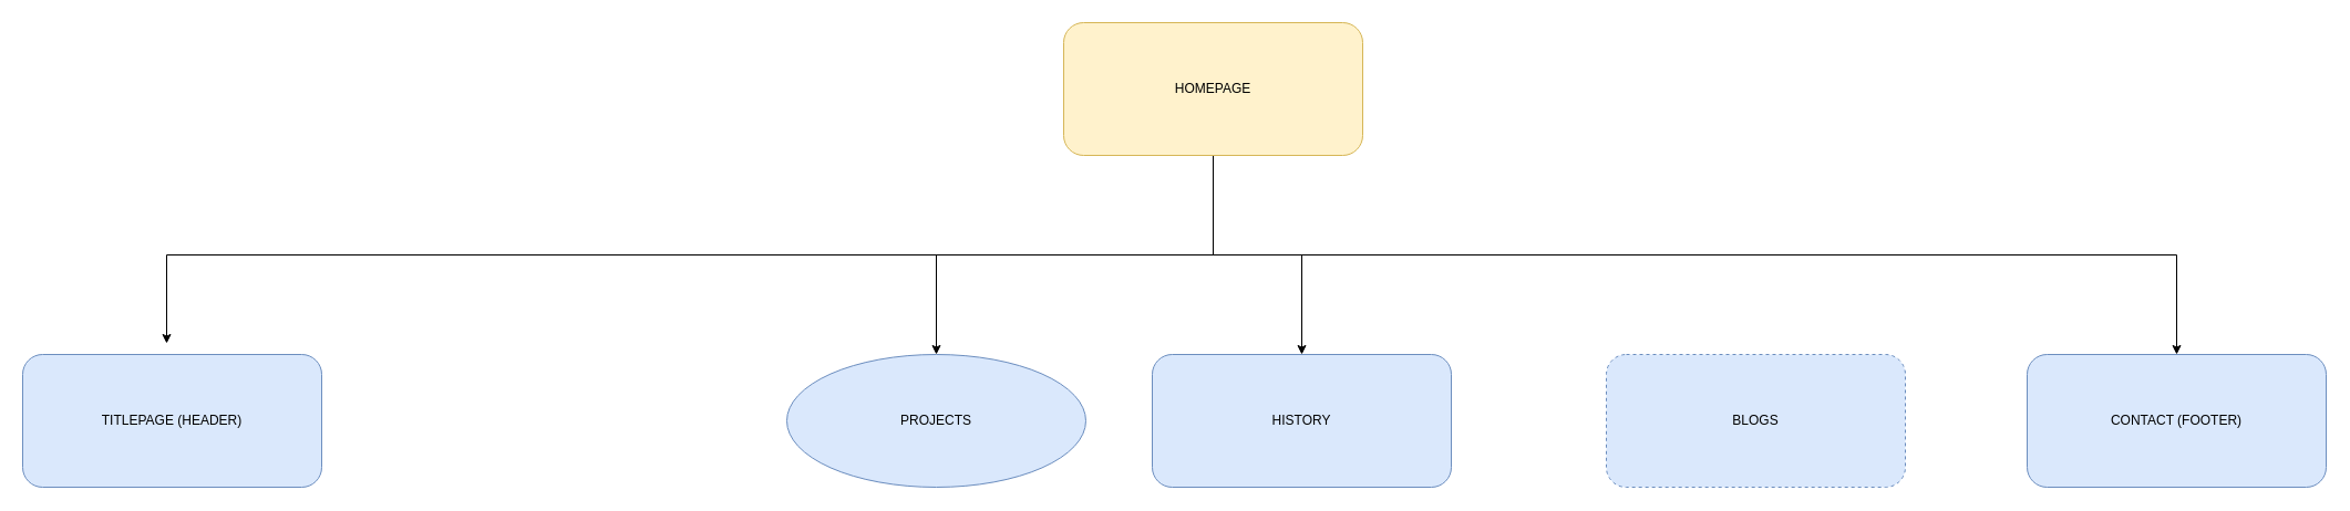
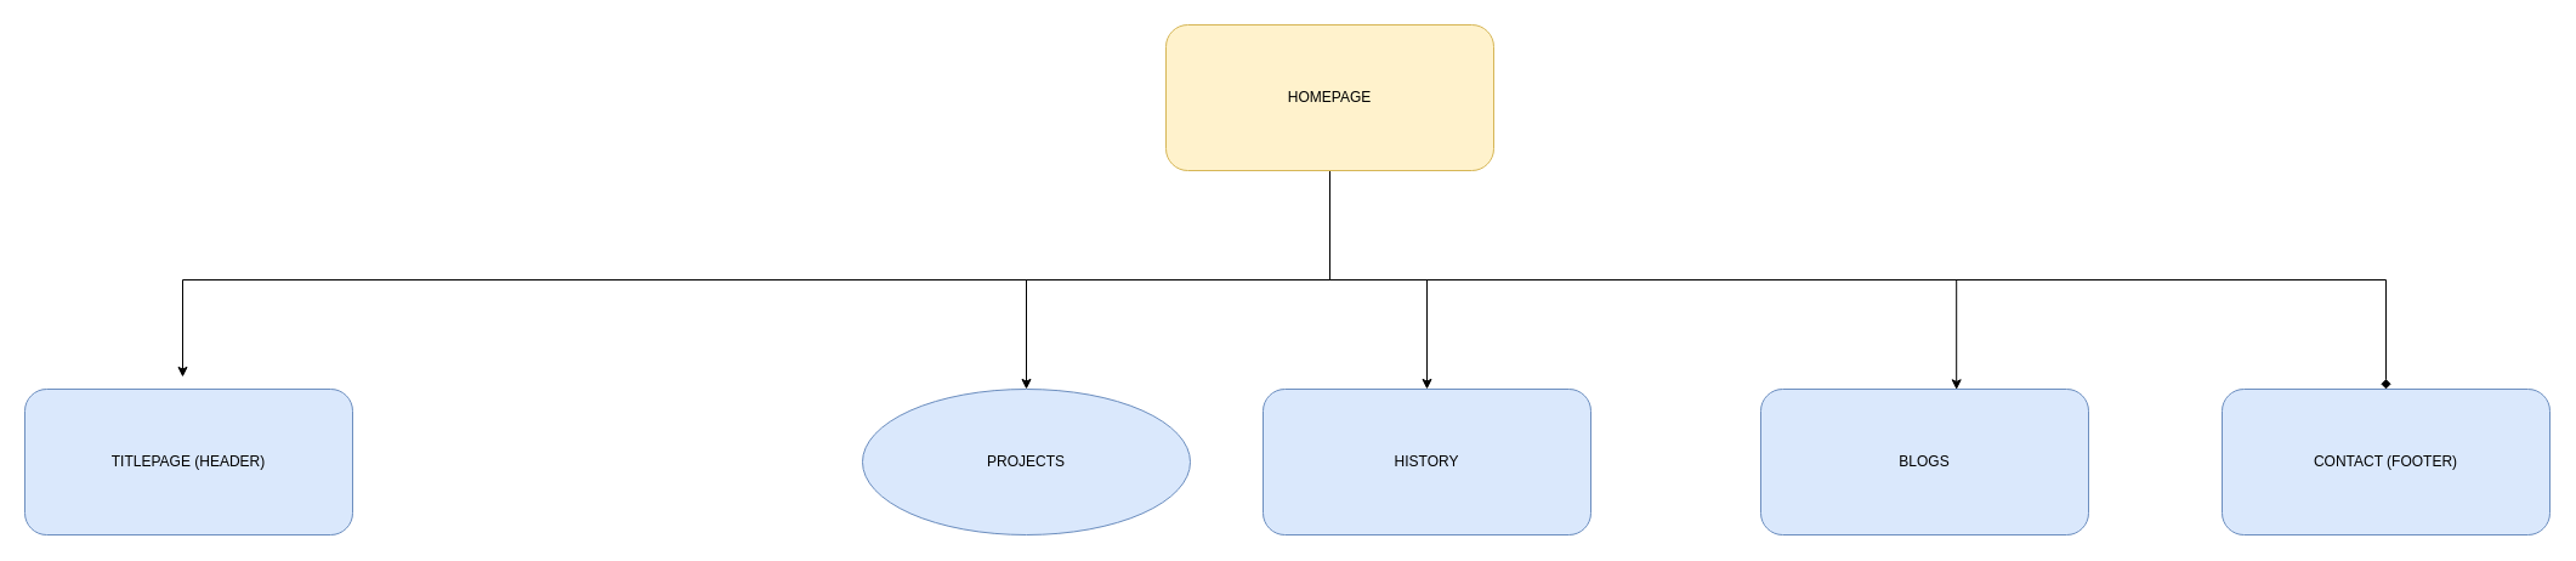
  <mxCell id="0" />
  <mxCell id="1" parent="0" />
  <mxCell id="2" style="edgeStyle=orthogonalEdgeStyle;rounded=0;orthogonalLoop=1;jettySize=auto;html=1;entryX=0.5;entryY=0;entryDx=0;entryDy=0;" edge="1" parent="1" source="7" target="10"><mxGeometry relative="1" as="geometry" /></mxCell>
  <mxCell id="3" style="edgeStyle=orthogonalEdgeStyle;rounded=0;orthogonalLoop=1;jettySize=auto;html=1;" edge="1" parent="1" source="7" target="9"><mxGeometry relative="1" as="geometry" /></mxCell>
  <mxCell id="4" style="edgeStyle=orthogonalEdgeStyle;rounded=0;orthogonalLoop=1;jettySize=auto;html=1;" edge="1" parent="1" source="7"><mxGeometry relative="1" as="geometry"><mxPoint x="150" y="310" as="targetPoint" /><Array as="points"><mxPoint x="1095" y="230" /><mxPoint x="150" y="230" /></Array></mxGeometry></mxCell>
- <mxCell id="6" style="edgeStyle=orthogonalEdgeStyle;rounded=0;orthogonalLoop=1;jettySize=auto;html=1;entryX=0.5;entryY=0;entryDx=0;entryDy=0;" edge="1" parent="1" source="7" target="12"><mxGeometry relative="1" as="geometry"><Array as="points"><mxPoint x="1095" y="230" /><mxPoint x="1965" y="230" /></Array></mxGeometry></mxCell>
+ <mxCell id="5" style="edgeStyle=orthogonalEdgeStyle;rounded=0;orthogonalLoop=1;jettySize=auto;html=1;entryX=0.597;entryY=0.003;entryDx=0;entryDy=0;entryPerimeter=0;" edge="1" parent="1" source="7" target="11"><mxGeometry relative="1" as="geometry"><Array as="points"><mxPoint x="1095" y="230" /><mxPoint x="1611" y="230" /></Array></mxGeometry></mxCell>
+ <mxCell id="6" style="edgeStyle=orthogonalEdgeStyle;rounded=0;orthogonalLoop=1;jettySize=auto;html=1;entryX=0.5;entryY=0;entryDx=0;entryDy=0;endArrow=diamond;" edge="1" parent="1" source="7" target="12"><mxGeometry relative="1" as="geometry"><Array as="points"><mxPoint x="1095" y="230" /><mxPoint x="1965" y="230" /></Array></mxGeometry></mxCell>
  <mxCell id="7" value="HOMEPAGE" style="rounded=1;whiteSpace=wrap;html=1;fillColor=#fff2cc;strokeColor=#d6b656;" vertex="1" parent="1"><mxGeometry x="960" y="20" width="270" height="120" as="geometry" /></mxCell>
  <mxCell id="8" value="TITLEPAGE (HEADER)" style="rounded=1;whiteSpace=wrap;html=1;fillColor=#dae8fc;strokeColor=#6c8ebf;" vertex="1" parent="1"><mxGeometry x="20" y="320" width="270" height="120" as="geometry" /></mxCell>
  <mxCell id="9" value="PROJECTS" style="ellipse;whiteSpace=wrap;html=1;fillColor=#dae8fc;strokeColor=#6c8ebf;" vertex="1" parent="1"><mxGeometry x="710" y="320" width="270" height="120" as="geometry" /></mxCell>
  <mxCell id="10" value="HISTORY&lt;span style=&quot;color: rgba(0 , 0 , 0 , 0) ; font-family: monospace ; font-size: 0px&quot;&gt;%3CmxGraphModel%3E%3Croot%3E%3CmxCell%20id%3D%220%22%2F%3E%3CmxCell%20id%3D%221%22%20parent%3D%220%22%2F%3E%3CmxCell%20id%3D%222%22%20value%3D%22%22%20style%3D%22rounded%3D1%3BwhiteSpace%3Dwrap%3Bhtml%3D1%3B%22%20vertex%3D%221%22%20parent%3D%221%22%3E%3CmxGeometry%20x%3D%22420%22%20y%3D%22150%22%20width%3D%22270%22%20height%3D%22120%22%20as%3D%22geometry%22%2F%3E%3C%2FmxCell%3E%3C%2Froot%3E%3C%2FmxGraphModel%3E&lt;/span&gt;" style="rounded=1;whiteSpace=wrap;html=1;fillColor=#dae8fc;strokeColor=#6c8ebf;" vertex="1" parent="1"><mxGeometry x="1040" y="320" width="270" height="120" as="geometry" /></mxCell>
- <mxCell id="11" value="BLOGS" style="rounded=1;whiteSpace=wrap;html=1;fillColor=#dae8fc;strokeColor=#6c8ebf;dashed=1;" vertex="1" parent="1"><mxGeometry x="1450" y="320" width="270" height="120" as="geometry" /></mxCell>
+ <mxCell id="11" value="BLOGS" style="rounded=1;whiteSpace=wrap;html=1;fillColor=#dae8fc;strokeColor=#6c8ebf;" vertex="1" parent="1"><mxGeometry x="1450" y="320" width="270" height="120" as="geometry" /></mxCell>
  <mxCell id="12" value="CONTACT (FOOTER)" style="rounded=1;whiteSpace=wrap;html=1;fillColor=#dae8fc;strokeColor=#6c8ebf;" vertex="1" parent="1"><mxGeometry x="1830" y="320" width="270" height="120" as="geometry" /></mxCell>
